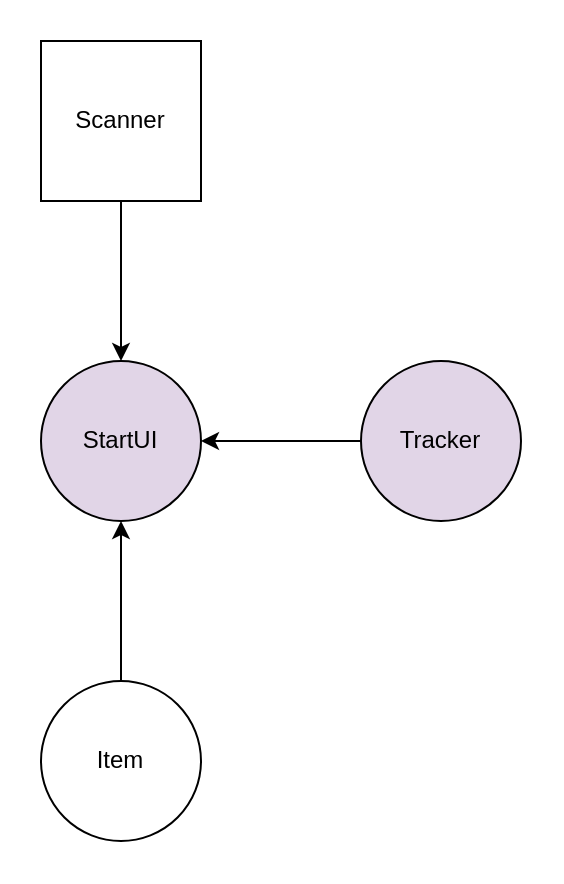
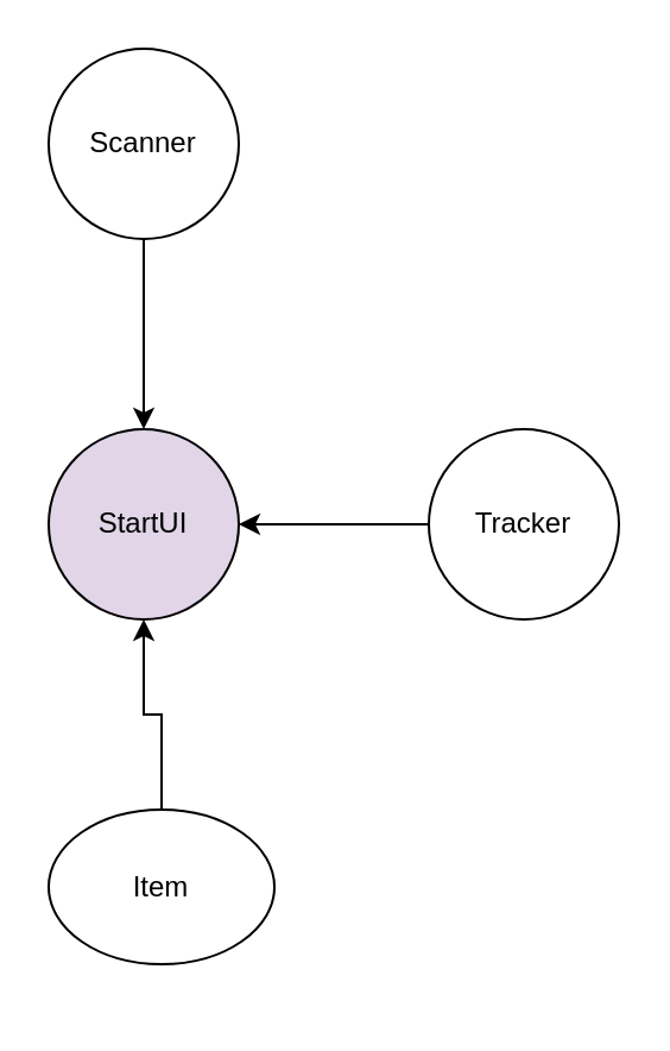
  <mxCell id="0" />
  <mxCell id="1" parent="0" />
  <mxCell id="2" value="StartUI" style="ellipse;whiteSpace=wrap;html=1;aspect=fixed;fillColor=#e1d5e7;" vertex="1" parent="1"><mxGeometry x="20" y="180" width="80" height="80" as="geometry" /></mxCell>
  <mxCell id="3" style="edgeStyle=orthogonalEdgeStyle;rounded=0;orthogonalLoop=1;jettySize=auto;html=1;entryX=0.5;entryY=0;entryDx=0;entryDy=0;" edge="1" parent="1" source="4" target="2"><mxGeometry relative="1" as="geometry" /></mxCell>
- <mxCell id="4" value="Scanner" style="whiteSpace=wrap;html=1;aspect=fixed;rounded=0;" vertex="1" parent="1"><mxGeometry x="20" y="20" width="80" height="80" as="geometry" /></mxCell>
+ <mxCell id="4" value="Scanner" style="ellipse;whiteSpace=wrap;html=1;aspect=fixed;" vertex="1" parent="1"><mxGeometry x="20" y="20" width="80" height="80" as="geometry" /></mxCell>
  <mxCell id="5" style="edgeStyle=orthogonalEdgeStyle;rounded=0;orthogonalLoop=1;jettySize=auto;html=1;entryX=1;entryY=0.5;entryDx=0;entryDy=0;" edge="1" parent="1" source="6" target="2"><mxGeometry relative="1" as="geometry" /></mxCell>
- <mxCell id="6" value="Tracker" style="ellipse;whiteSpace=wrap;html=1;aspect=fixed;fillColor=#e1d5e7;" vertex="1" parent="1"><mxGeometry x="180" y="180" width="80" height="80" as="geometry" /></mxCell>
+ <mxCell id="6" value="Tracker" style="ellipse;whiteSpace=wrap;html=1;aspect=fixed;" vertex="1" parent="1"><mxGeometry x="180" y="180" width="80" height="80" as="geometry" /></mxCell>
  <mxCell id="7" style="edgeStyle=orthogonalEdgeStyle;rounded=0;orthogonalLoop=1;jettySize=auto;html=1;exitX=0.5;exitY=0;exitDx=0;exitDy=0;entryX=0.5;entryY=1;entryDx=0;entryDy=0;" edge="1" parent="1" source="8" target="2"><mxGeometry relative="1" as="geometry" /></mxCell>
- <mxCell id="8" value="Item" style="ellipse;whiteSpace=wrap;html=1;aspect=fixed;" vertex="1" parent="1"><mxGeometry x="20" y="340" width="80" height="80" as="geometry" /></mxCell>
+ <mxCell id="8" value="Item" style="ellipse;whiteSpace=wrap;html=1;aspect=fixed;" vertex="1" parent="1"><mxGeometry x="20" y="340" width="95" height="65" as="geometry" /></mxCell>
